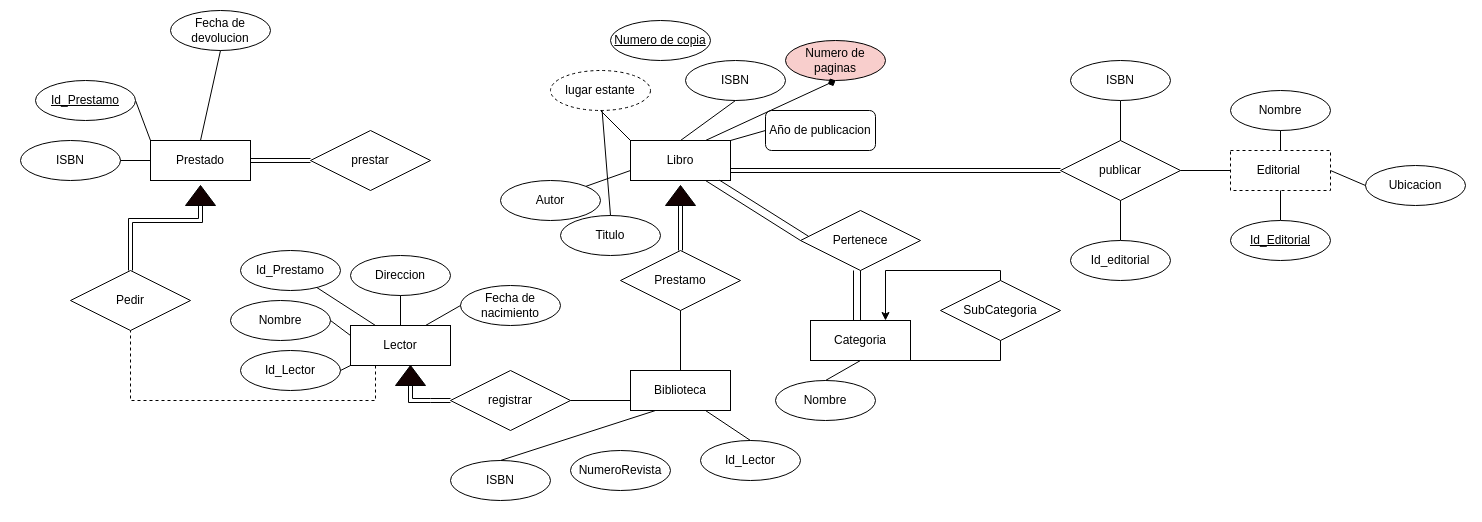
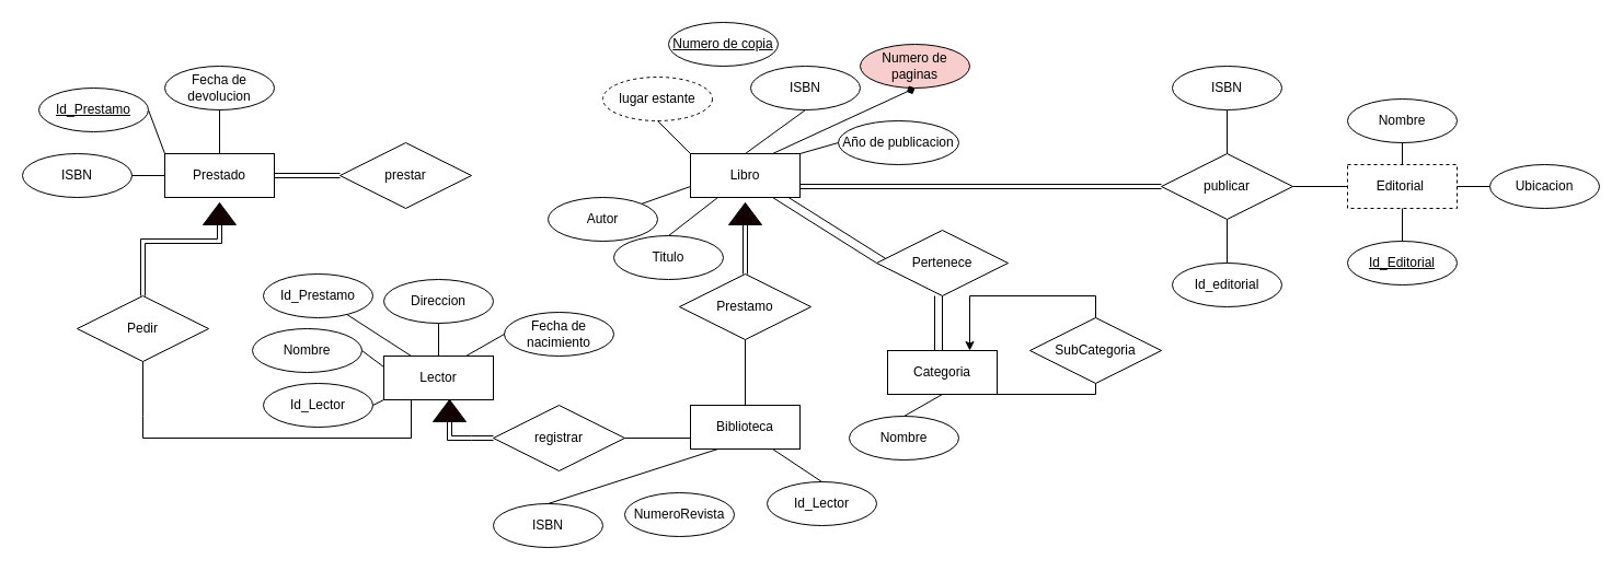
  <mxCell id="0" />
  <mxCell id="1" parent="0" />
  <mxCell id="2" value="Libro" style="whiteSpace=wrap;html=1;align=center;" parent="1" vertex="1"><mxGeometry x="630" y="140" width="100" height="40" as="geometry" /></mxCell>
  <mxCell id="3" value="Titulo" style="ellipse;whiteSpace=wrap;html=1;align=center;" parent="1" vertex="1"><mxGeometry x="560" y="215" width="100" height="40" as="geometry" /></mxCell>
- <mxCell id="4" value="Año de publicacion" style="whiteSpace=wrap;html=1;align=center;rounded=1;" parent="1" vertex="1"><mxGeometry x="765" y="110" width="110" height="40" as="geometry" /></mxCell>
+ <mxCell id="4" value="Año de publicacion" style="ellipse;whiteSpace=wrap;html=1;align=center;" parent="1" vertex="1"><mxGeometry x="765" y="110" width="110" height="40" as="geometry" /></mxCell>
  <mxCell id="5" value="ISBN" style="ellipse;whiteSpace=wrap;html=1;align=center;" parent="1" vertex="1"><mxGeometry x="685" y="60" width="100" height="40" as="geometry" /></mxCell>
  <mxCell id="6" value="lugar estante" style="ellipse;whiteSpace=wrap;html=1;align=center;dashed=1;" parent="1" vertex="1"><mxGeometry x="550" y="70" width="100" height="40" as="geometry" /></mxCell>
  <mxCell id="7" value="Autor" style="ellipse;whiteSpace=wrap;html=1;align=center;" parent="1" vertex="1"><mxGeometry x="500" y="180" width="100" height="40" as="geometry" /></mxCell>
  <mxCell id="8" value="Numero de paginas" style="ellipse;whiteSpace=wrap;html=1;align=center;fillColor=#f8cecc;" parent="1" vertex="1"><mxGeometry x="785" y="40" width="100" height="40" as="geometry" /></mxCell>
  <mxCell id="9" value="" style="endArrow=none;html=1;rounded=0;entryX=0.5;entryY=1;entryDx=0;entryDy=0;exitX=0;exitY=0;exitDx=0;exitDy=0;" parent="1" source="2" target="6" edge="1"><mxGeometry width="50" height="50" relative="1" as="geometry"><mxPoint x="570" y="195" as="sourcePoint" /><mxPoint x="620" y="145" as="targetPoint" /></mxGeometry></mxCell>
  <mxCell id="10" value="" style="endArrow=none;html=1;rounded=0;exitX=1;exitY=0;exitDx=0;exitDy=0;entryX=0;entryY=0.75;entryDx=0;entryDy=0;" parent="1" source="7" target="2" edge="1"><mxGeometry width="50" height="50" relative="1" as="geometry"><mxPoint x="625" y="240" as="sourcePoint" /><mxPoint x="675" y="190" as="targetPoint" /></mxGeometry></mxCell>
- <mxCell id="11" value="" style="endArrow=none;html=1;rounded=0;exitX=0.5;exitY=0;exitDx=0;exitDy=0;" parent="1" source="3" target="6" edge="1"><mxGeometry width="50" height="50" relative="1" as="geometry"><mxPoint x="600" y="320" as="sourcePoint" /><mxPoint x="650" y="270" as="targetPoint" /></mxGeometry></mxCell>
+ <mxCell id="11" value="" style="endArrow=none;html=1;rounded=0;exitX=0.5;exitY=0;exitDx=0;exitDy=0;entryX=0.25;entryY=1;entryDx=0;entryDy=0;" parent="1" source="3" target="2" edge="1"><mxGeometry width="50" height="50" relative="1" as="geometry"><mxPoint x="600" y="320" as="sourcePoint" /><mxPoint x="650" y="270" as="targetPoint" /></mxGeometry></mxCell>
  <mxCell id="12" value="Editorial&amp;nbsp;" style="whiteSpace=wrap;html=1;align=center;dashed=1;" parent="1" vertex="1"><mxGeometry x="1230" y="150" width="100" height="40" as="geometry" /></mxCell>
  <mxCell id="13" value="Nombre" style="ellipse;whiteSpace=wrap;html=1;align=center;" parent="1" vertex="1"><mxGeometry x="1230" y="90" width="100" height="40" as="geometry" /></mxCell>
- <mxCell id="14" value="Ubicacion" style="ellipse;whiteSpace=wrap;html=1;align=center;" parent="1" vertex="1"><mxGeometry x="1365" y="165" width="100" height="40" as="geometry" /></mxCell>
+ <mxCell id="14" value="Ubicacion" style="ellipse;whiteSpace=wrap;html=1;align=center;" parent="1" vertex="1"><mxGeometry x="1360" y="150" width="100" height="40" as="geometry" /></mxCell>
  <mxCell id="15" value="" style="endArrow=none;html=1;rounded=0;exitX=0;exitY=0.5;exitDx=0;exitDy=0;entryX=1;entryY=0.5;entryDx=0;entryDy=0;" parent="1" source="14" target="12" edge="1"><mxGeometry width="50" height="50" relative="1" as="geometry"><mxPoint x="1340" y="220" as="sourcePoint" /><mxPoint x="1250" y="110" as="targetPoint" /></mxGeometry></mxCell>
  <mxCell id="16" value="Lector" style="whiteSpace=wrap;html=1;align=center;" parent="1" vertex="1"><mxGeometry x="350" y="325" width="100" height="40" as="geometry" /></mxCell>
  <mxCell id="17" value="Fecha de nacimiento" style="ellipse;whiteSpace=wrap;html=1;align=center;" parent="1" vertex="1"><mxGeometry y="285" width="100" height="40" as="geometry" x="460" /></mxCell>
  <mxCell id="18" value="Direccion" style="ellipse;whiteSpace=wrap;html=1;align=center;" parent="1" vertex="1"><mxGeometry x="350" y="255" width="100" height="40" as="geometry" /></mxCell>
  <mxCell id="19" value="Nombre" style="ellipse;whiteSpace=wrap;html=1;align=center;" parent="1" vertex="1"><mxGeometry x="230" y="300" width="100" height="40" as="geometry" /></mxCell>
  <mxCell id="20" value="Id_Lector" style="ellipse;whiteSpace=wrap;html=1;align=center;" parent="1" vertex="1"><mxGeometry x="240" y="350" width="100" height="40" as="geometry" /></mxCell>
  <mxCell id="21" value="" style="endArrow=none;html=1;rounded=0;entryX=0.5;entryY=1;entryDx=0;entryDy=0;exitX=0.5;exitY=0;exitDx=0;exitDy=0;" parent="1" source="16" target="18" edge="1"><mxGeometry width="50" height="50" relative="1" as="geometry"><mxPoint x="340" y="335" as="sourcePoint" /><mxPoint x="390" y="285" as="targetPoint" /></mxGeometry></mxCell>
  <mxCell id="22" value="" style="endArrow=none;html=1;rounded=0;exitX=0;exitY=0.5;exitDx=0;exitDy=0;entryX=0.75;entryY=0;entryDx=0;entryDy=0;" parent="1" source="17" target="16" edge="1"><mxGeometry width="50" height="50" relative="1" as="geometry"><mxPoint x="510" y="285" as="sourcePoint" /><mxPoint x="560" y="235" as="targetPoint" /></mxGeometry></mxCell>
  <mxCell id="23" value="" style="endArrow=none;html=1;rounded=0;exitX=1;exitY=0.5;exitDx=0;exitDy=0;entryX=0;entryY=0.25;entryDx=0;entryDy=0;" parent="1" source="19" target="16" edge="1"><mxGeometry width="50" height="50" relative="1" as="geometry"><mxPoint x="510" y="285" as="sourcePoint" /><mxPoint x="560" y="235" as="targetPoint" /></mxGeometry></mxCell>
  <mxCell id="24" value="" style="endArrow=none;html=1;rounded=0;exitX=1;exitY=0.5;exitDx=0;exitDy=0;entryX=0;entryY=1;entryDx=0;entryDy=0;" parent="1" source="20" target="16" edge="1"><mxGeometry width="50" height="50" relative="1" as="geometry"><mxPoint x="370" y="375" as="sourcePoint" /><mxPoint x="420" y="325" as="targetPoint" /></mxGeometry></mxCell>
  <mxCell id="25" value="Biblioteca" style="whiteSpace=wrap;html=1;align=center;" parent="1" vertex="1"><mxGeometry x="630" y="370" width="100" height="40" as="geometry" /></mxCell>
  <mxCell id="26" value="Numero de copia" style="ellipse;whiteSpace=wrap;html=1;align=center;fontStyle=4;" parent="1" vertex="1"><mxGeometry x="610" y="20" width="100" height="40" as="geometry" /></mxCell>
  <mxCell id="27" value="Prestamo" style="shape=rhombus;perimeter=rhombusPerimeter;whiteSpace=wrap;html=1;align=center;" parent="1" vertex="1"><mxGeometry x="620" y="250" width="120" height="60" as="geometry" /></mxCell>
  <mxCell id="28" value="" style="endArrow=none;html=1;rounded=0;entryX=0.5;entryY=1;entryDx=0;entryDy=0;exitX=0.5;exitY=0;exitDx=0;exitDy=0;" parent="1" source="25" target="27" edge="1"><mxGeometry width="50" height="50" relative="1" as="geometry"><mxPoint x="688" y="370" as="sourcePoint" /><mxPoint x="970" y="320" as="targetPoint" /></mxGeometry></mxCell>
  <mxCell id="29" value="" style="endArrow=classic;html=1;rounded=0;shape=link;" parent="1" edge="1"><mxGeometry width="50" height="50" relative="1" as="geometry"><mxPoint x="680" y="250" as="sourcePoint" /><mxPoint x="680" y="200" as="targetPoint" /></mxGeometry></mxCell>
  <mxCell id="30" value="" style="triangle;whiteSpace=wrap;html=1;rotation=-90;fillColor=#130101;" parent="1" vertex="1"><mxGeometry x="670" y="180" width="20" height="30" as="geometry" /></mxCell>
  <mxCell id="31" value="ISBN" style="ellipse;whiteSpace=wrap;html=1;align=center;" parent="1" vertex="1"><mxGeometry x="450" y="460" width="100" height="40" as="geometry" /></mxCell>
  <mxCell id="32" value="" style="endArrow=none;html=1;rounded=0;exitX=0.5;exitY=0;exitDx=0;exitDy=0;entryX=0.25;entryY=1;entryDx=0;entryDy=0;" parent="1" source="31" target="25" edge="1"><mxGeometry width="50" height="50" relative="1" as="geometry"><mxPoint x="590" y="380" as="sourcePoint" /><mxPoint x="640" y="330" as="targetPoint" /></mxGeometry></mxCell>
  <mxCell id="33" value="publicar" style="shape=rhombus;perimeter=rhombusPerimeter;whiteSpace=wrap;html=1;align=center;" parent="1" vertex="1"><mxGeometry x="1060" y="140" width="120" height="60" as="geometry" /></mxCell>
  <mxCell id="34" value="" style="endArrow=none;html=1;rounded=0;exitX=0.5;exitY=0;exitDx=0;exitDy=0;entryX=0.5;entryY=1;entryDx=0;entryDy=0;" parent="1" source="2" target="5" edge="1"><mxGeometry width="50" height="50" relative="1" as="geometry"><mxPoint x="735" y="110" as="sourcePoint" /><mxPoint x="785" y="60" as="targetPoint" /></mxGeometry></mxCell>
  <mxCell id="35" value="" style="endArrow=diamond;html=1;rounded=0;exitX=0.75;exitY=0;exitDx=0;exitDy=0;entryX=0.5;entryY=1;entryDx=0;entryDy=0;" parent="1" source="2" target="8" edge="1"><mxGeometry width="50" height="50" relative="1" as="geometry"><mxPoint x="900" y="200" as="sourcePoint" /><mxPoint x="950" y="150" as="targetPoint" /></mxGeometry></mxCell>
  <mxCell id="36" value="" style="endArrow=none;html=1;rounded=0;exitX=1;exitY=0;exitDx=0;exitDy=0;entryX=0;entryY=0.5;entryDx=0;entryDy=0;" parent="1" source="2" target="4" edge="1"><mxGeometry width="50" height="50" relative="1" as="geometry"><mxPoint x="900" y="200" as="sourcePoint" /><mxPoint x="950" y="150" as="targetPoint" /></mxGeometry></mxCell>
  <mxCell id="37" value="" style="endArrow=none;html=1;rounded=0;entryX=0;entryY=0.5;entryDx=0;entryDy=0;exitX=1;exitY=0.5;exitDx=0;exitDy=0;" parent="1" source="33" target="12" edge="1"><mxGeometry width="50" height="50" relative="1" as="geometry"><mxPoint x="1085" y="190" as="sourcePoint" /><mxPoint x="1135" y="140" as="targetPoint" /></mxGeometry></mxCell>
  <mxCell id="38" value="" style="endArrow=none;html=1;rounded=0;shape=link;exitX=1;exitY=0.75;exitDx=0;exitDy=0;entryX=0;entryY=0.5;entryDx=0;entryDy=0;" parent="1" source="2" target="33" edge="1"><mxGeometry width="50" height="50" relative="1" as="geometry"><mxPoint x="810" y="240" as="sourcePoint" /><mxPoint x="880" y="170" as="targetPoint" /></mxGeometry></mxCell>
  <mxCell id="39" value="" style="endArrow=none;html=1;rounded=0;entryX=0.5;entryY=1;entryDx=0;entryDy=0;exitX=0.5;exitY=0;exitDx=0;exitDy=0;" parent="1" source="12" target="13" edge="1"><mxGeometry width="50" height="50" relative="1" as="geometry"><mxPoint x="1230" y="185" as="sourcePoint" /><mxPoint x="1280" y="135" as="targetPoint" /></mxGeometry></mxCell>
  <mxCell id="40" value="" style="endArrow=none;html=1;rounded=0;entryX=0.5;entryY=1;entryDx=0;entryDy=0;exitX=0.5;exitY=0;exitDx=0;exitDy=0;" parent="1" source="45" target="33" edge="1"><mxGeometry width="50" height="50" relative="1" as="geometry"><mxPoint x="1120" y="240" as="sourcePoint" /><mxPoint x="1145" y="240" as="targetPoint" /></mxGeometry></mxCell>
  <mxCell id="41" value="" style="endArrow=none;html=1;rounded=0;exitX=0.5;exitY=0;exitDx=0;exitDy=0;entryX=0.5;entryY=1;entryDx=0;entryDy=0;" parent="1" source="33" target="42" edge="1"><mxGeometry width="50" height="50" relative="1" as="geometry"><mxPoint x="1100" y="100" as="sourcePoint" /><mxPoint x="1120" y="100" as="targetPoint" /></mxGeometry></mxCell>
  <mxCell id="42" value="ISBN" style="ellipse;whiteSpace=wrap;html=1;align=center;" parent="1" vertex="1"><mxGeometry x="1070" y="60" width="100" height="40" as="geometry" /></mxCell>
  <mxCell id="43" value="" style="endArrow=none;html=1;rounded=0;entryX=0.5;entryY=1;entryDx=0;entryDy=0;exitX=0.5;exitY=0;exitDx=0;exitDy=0;" parent="1" source="44" target="12" edge="1"><mxGeometry width="50" height="50" relative="1" as="geometry"><mxPoint x="1280" y="220" as="sourcePoint" /><mxPoint x="1320" y="230" as="targetPoint" /></mxGeometry></mxCell>
  <mxCell id="44" value="Id_Editorial" style="ellipse;whiteSpace=wrap;html=1;align=center;fontStyle=4;" parent="1" vertex="1"><mxGeometry x="1230" y="220" width="100" height="40" as="geometry" /></mxCell>
  <mxCell id="45" value="Id_editorial" style="ellipse;whiteSpace=wrap;html=1;align=center;" parent="1" vertex="1"><mxGeometry x="1070" y="240" width="100" height="40" as="geometry" /></mxCell>
  <mxCell id="46" value="Categoria" style="whiteSpace=wrap;html=1;align=center;" parent="1" vertex="1"><mxGeometry x="810" y="320" width="100" height="40" as="geometry" /></mxCell>
  <mxCell id="47" value="Nombre" style="ellipse;whiteSpace=wrap;html=1;align=center;" parent="1" vertex="1"><mxGeometry x="775" y="380" width="100" height="40" as="geometry" /></mxCell>
  <mxCell id="48" value="" style="endArrow=none;html=1;rounded=0;entryX=0.5;entryY=0;entryDx=0;entryDy=0;exitX=0.5;exitY=1;exitDx=0;exitDy=0;" parent="1" source="46" target="47" edge="1"><mxGeometry width="50" height="50" relative="1" as="geometry"><mxPoint x="650" y="300" as="sourcePoint" /><mxPoint x="700" y="250" as="targetPoint" /></mxGeometry></mxCell>
  <mxCell id="49" value="Pertenece" style="shape=rhombus;perimeter=rhombusPerimeter;whiteSpace=wrap;html=1;align=center;" parent="1" vertex="1"><mxGeometry x="800" y="210" width="120" height="60" as="geometry" /></mxCell>
  <mxCell id="50" value="" style="endArrow=none;html=1;rounded=0;entryX=0.75;entryY=1;entryDx=0;entryDy=0;exitX=0;exitY=0.5;exitDx=0;exitDy=0;" parent="1" source="49" target="2" edge="1"><mxGeometry width="50" height="50" relative="1" as="geometry"><mxPoint x="770" y="350" as="sourcePoint" /><mxPoint x="820" y="300" as="targetPoint" /></mxGeometry></mxCell>
  <mxCell id="51" value="" style="endArrow=none;html=1;rounded=0;entryX=0.5;entryY=1;entryDx=0;entryDy=0;exitX=0.5;exitY=0;exitDx=0;exitDy=0;" parent="1" source="46" target="49" edge="1"><mxGeometry width="50" height="50" relative="1" as="geometry"><mxPoint x="1030" y="350" as="sourcePoint" /><mxPoint x="1080" y="300" as="targetPoint" /></mxGeometry></mxCell>
- <mxCell id="52" value="SubCategoria" style="shape=rhombus;perimeter=rhombusPerimeter;whiteSpace=wrap;html=1;align=center;" parent="1" vertex="1"><mxGeometry x="940" y="280" width="120" height="60" as="geometry" /></mxCell>
+ <mxCell id="52" value="SubCategoria" style="shape=rhombus;perimeter=rhombusPerimeter;whiteSpace=wrap;html=1;align=center;" parent="1" vertex="1"><mxGeometry x="940" y="290" width="120" height="60" as="geometry" /></mxCell>
  <mxCell id="53" value="" style="endArrow=classic;html=1;rounded=0;exitX=0.5;exitY=0;exitDx=0;exitDy=0;entryX=0.75;entryY=0;entryDx=0;entryDy=0;" parent="1" source="52" target="46" edge="1"><mxGeometry width="50" height="50" relative="1" as="geometry"><mxPoint x="900" y="340" as="sourcePoint" /><mxPoint x="950" y="290" as="targetPoint" /><Array as="points"><mxPoint x="1000" y="270" /><mxPoint x="885" y="270" /></Array></mxGeometry></mxCell>
  <mxCell id="54" value="" style="endArrow=none;html=1;rounded=0;exitX=1;exitY=1;exitDx=0;exitDy=0;entryX=0.5;entryY=1;entryDx=0;entryDy=0;" parent="1" source="46" target="52" edge="1"><mxGeometry width="50" height="50" relative="1" as="geometry"><mxPoint x="960" y="430" as="sourcePoint" /><mxPoint x="1000" y="350" as="targetPoint" /><Array as="points"><mxPoint x="1000" y="360" /></Array></mxGeometry></mxCell>
  <mxCell id="55" value="registrar" style="shape=rhombus;perimeter=rhombusPerimeter;whiteSpace=wrap;html=1;align=center;" parent="1" vertex="1"><mxGeometry x="450" y="370" width="120" height="60" as="geometry" /></mxCell>
  <mxCell id="56" value="" style="endArrow=none;html=1;rounded=0;exitX=1;exitY=0.5;exitDx=0;exitDy=0;entryX=0;entryY=0.75;entryDx=0;entryDy=0;" parent="1" source="55" target="25" edge="1"><mxGeometry width="50" height="50" relative="1" as="geometry"><mxPoint x="650" y="380" as="sourcePoint" /><mxPoint x="700" y="330" as="targetPoint" /></mxGeometry></mxCell>
  <mxCell id="57" value="Id_Lector" style="ellipse;whiteSpace=wrap;html=1;align=center;" parent="1" vertex="1"><mxGeometry x="700" y="440" width="100" height="40" as="geometry" /></mxCell>
  <mxCell id="58" value="" style="endArrow=none;html=1;rounded=0;entryX=0.75;entryY=1;entryDx=0;entryDy=0;exitX=0.5;exitY=0;exitDx=0;exitDy=0;" parent="1" source="57" target="25" edge="1"><mxGeometry width="50" height="50" relative="1" as="geometry"><mxPoint x="650" y="380" as="sourcePoint" /><mxPoint x="700" y="330" as="targetPoint" /></mxGeometry></mxCell>
  <mxCell id="59" value="Prestado" style="whiteSpace=wrap;html=1;align=center;" parent="1" vertex="1"><mxGeometry x="150" y="140" width="100" height="40" as="geometry" /></mxCell>
- <mxCell id="60" value="Fecha de devolucion" style="ellipse;whiteSpace=wrap;html=1;align=center;" parent="1" vertex="1"><mxGeometry x="170" y="10" width="100" height="40" as="geometry" /></mxCell>
+ <mxCell id="60" value="Fecha de devolucion" style="ellipse;whiteSpace=wrap;html=1;align=center;" parent="1" vertex="1"><mxGeometry x="150" y="60" width="100" height="40" as="geometry" /></mxCell>
  <mxCell id="61" value="" style="endArrow=none;html=1;rounded=0;exitX=0.5;exitY=0;exitDx=0;exitDy=0;entryX=0.5;entryY=1;entryDx=0;entryDy=0;" parent="1" source="59" target="60" edge="1"><mxGeometry width="50" height="50" relative="1" as="geometry"><mxPoint x="310" y="140" as="sourcePoint" /><mxPoint x="360" y="90" as="targetPoint" /></mxGeometry></mxCell>
  <mxCell id="62" value="prestar" style="shape=rhombus;perimeter=rhombusPerimeter;whiteSpace=wrap;html=1;align=center;" parent="1" vertex="1"><mxGeometry x="310" y="130" width="120" height="60" as="geometry" /></mxCell>
  <mxCell id="63" value="" style="endArrow=none;html=1;rounded=0;exitX=1;exitY=0.5;exitDx=0;exitDy=0;entryX=0;entryY=0.5;entryDx=0;entryDy=0;shape=link;" parent="1" source="59" target="62" edge="1"><mxGeometry width="50" height="50" relative="1" as="geometry"><mxPoint x="260" y="330" as="sourcePoint" /><mxPoint x="310" y="280" as="targetPoint" /></mxGeometry></mxCell>
  <mxCell id="64" value="ISBN" style="ellipse;whiteSpace=wrap;html=1;align=center;" parent="1" vertex="1"><mxGeometry x="20" y="140" width="100" height="40" as="geometry" /></mxCell>
  <mxCell id="65" value="" style="endArrow=none;html=1;rounded=0;exitX=1;exitY=0.5;exitDx=0;exitDy=0;entryX=0;entryY=0.5;entryDx=0;entryDy=0;" parent="1" source="64" target="59" edge="1"><mxGeometry width="50" height="50" relative="1" as="geometry"><mxPoint x="110" y="135" as="sourcePoint" /><mxPoint x="160" y="85" as="targetPoint" /></mxGeometry></mxCell>
  <mxCell id="66" value="Pedir" style="shape=rhombus;perimeter=rhombusPerimeter;whiteSpace=wrap;html=1;align=center;" parent="1" vertex="1"><mxGeometry x="70" y="270" width="120" height="60" as="geometry" /></mxCell>
- <mxCell id="67" value="" style="endArrow=none;html=1;rounded=0;entryX=0.5;entryY=1;entryDx=0;entryDy=0;exitX=0.25;exitY=1;exitDx=0;exitDy=0;dashed=1;" parent="1" source="16" target="66" edge="1"><mxGeometry width="50" height="50" relative="1" as="geometry"><mxPoint x="100" y="450" as="sourcePoint" /><mxPoint x="150" y="400" as="targetPoint" /><Array as="points"><mxPoint x="375" y="400" /><mxPoint x="130" y="400" /><mxPoint x="130" y="380" /></Array></mxGeometry></mxCell>
+ <mxCell id="67" value="" style="endArrow=none;html=1;rounded=0;entryX=0.5;entryY=1;entryDx=0;entryDy=0;exitX=0.25;exitY=1;exitDx=0;exitDy=0;" parent="1" source="16" target="66" edge="1"><mxGeometry width="50" height="50" relative="1" as="geometry"><mxPoint x="100" y="450" as="sourcePoint" /><mxPoint x="150" y="400" as="targetPoint" /><Array as="points"><mxPoint x="375" y="400" /><mxPoint x="130" y="400" /><mxPoint x="130" y="380" /></Array></mxGeometry></mxCell>
  <mxCell id="68" value="" style="endArrow=classic;html=1;rounded=0;exitX=0.5;exitY=0;exitDx=0;exitDy=0;shape=link;" parent="1" source="66" edge="1"><mxGeometry width="50" height="50" relative="1" as="geometry"><mxPoint x="105" y="240" as="sourcePoint" /><mxPoint x="200" y="200" as="targetPoint" /><Array as="points"><mxPoint x="130" y="220" /><mxPoint x="200" y="220" /></Array></mxGeometry></mxCell>
  <mxCell id="69" value="" style="endArrow=none;html=1;rounded=0;exitX=0.25;exitY=0;exitDx=0;exitDy=0;" parent="1" source="16" target="72" edge="1"><mxGeometry width="50" height="50" relative="1" as="geometry"><mxPoint x="320" y="285" as="sourcePoint" /><mxPoint x="320" y="280" as="targetPoint" /></mxGeometry></mxCell>
  <mxCell id="70" value="" style="endArrow=none;html=1;rounded=0;entryX=0;entryY=0;entryDx=0;entryDy=0;exitX=1;exitY=0.5;exitDx=0;exitDy=0;" parent="1" source="71" target="59" edge="1"><mxGeometry width="50" height="50" relative="1" as="geometry"><mxPoint x="100" y="100" as="sourcePoint" /><mxPoint x="120" y="90" as="targetPoint" /></mxGeometry></mxCell>
  <mxCell id="71" value="Id_Prestamo" style="ellipse;whiteSpace=wrap;html=1;align=center;fontStyle=4;" parent="1" vertex="1"><mxGeometry x="35" y="80" width="100" height="40" as="geometry" /></mxCell>
  <mxCell id="72" value="Id_Prestamo" style="ellipse;whiteSpace=wrap;html=1;align=center;" parent="1" vertex="1"><mxGeometry x="240" y="250" width="100" height="40" as="geometry" /></mxCell>
  <mxCell id="73" value="NumeroRevista" style="ellipse;whiteSpace=wrap;html=1;align=center;" parent="1" vertex="1"><mxGeometry x="570" y="450" width="100" height="40" as="geometry" /></mxCell>
  <mxCell id="74" value="" style="endArrow=none;html=1;rounded=0;exitX=0.892;exitY=0.995;exitDx=0;exitDy=0;exitPerimeter=0;entryX=0.067;entryY=0.43;entryDx=0;entryDy=0;entryPerimeter=0;" parent="1" source="2" target="49" edge="1"><mxGeometry width="50" height="50" relative="1" as="geometry"><mxPoint x="785" y="225" as="sourcePoint" /><mxPoint x="835" y="175" as="targetPoint" /></mxGeometry></mxCell>
  <mxCell id="75" value="" style="endArrow=none;html=1;rounded=0;" parent="1" edge="1"><mxGeometry width="50" height="50" relative="1" as="geometry"><mxPoint x="853" y="320" as="sourcePoint" /><mxPoint x="853" y="270" as="targetPoint" /></mxGeometry></mxCell>
  <mxCell id="76" value="" style="shape=link;endArrow=classic;html=1;rounded=0;endWidth=24;exitX=0;exitY=0.5;exitDx=0;exitDy=0;fillColor=#dae8fc;strokeColor=#000000;" parent="1" source="78" edge="1"><mxGeometry width="50" height="50" relative="1" as="geometry"><mxPoint x="370" y="440" as="sourcePoint" /><mxPoint x="410" y="380" as="targetPoint" /><Array as="points" /></mxGeometry></mxCell>
  <mxCell id="77" value="" style="shape=link;endArrow=classic;html=1;rounded=0;endWidth=24;exitX=0;exitY=0.5;exitDx=0;exitDy=0;fillColor=#dae8fc;strokeColor=#000000;" parent="1" source="55" target="78" edge="1"><mxGeometry width="50" height="50" relative="1" as="geometry"><mxPoint x="450" y="400" as="sourcePoint" /><mxPoint x="410" y="380" as="targetPoint" /><Array as="points"><mxPoint x="430" y="400" /><mxPoint x="410" y="400" /></Array></mxGeometry></mxCell>
  <mxCell id="78" value="" style="triangle;whiteSpace=wrap;html=1;rotation=-90;fillColor=#130101;" parent="1" vertex="1"><mxGeometry x="400" y="360" width="20" height="30" as="geometry" /></mxCell>
  <mxCell id="79" value="" style="triangle;whiteSpace=wrap;html=1;rotation=-90;fillColor=#130101;" parent="1" vertex="1"><mxGeometry x="190" y="180" width="20" height="30" as="geometry" /></mxCell>
